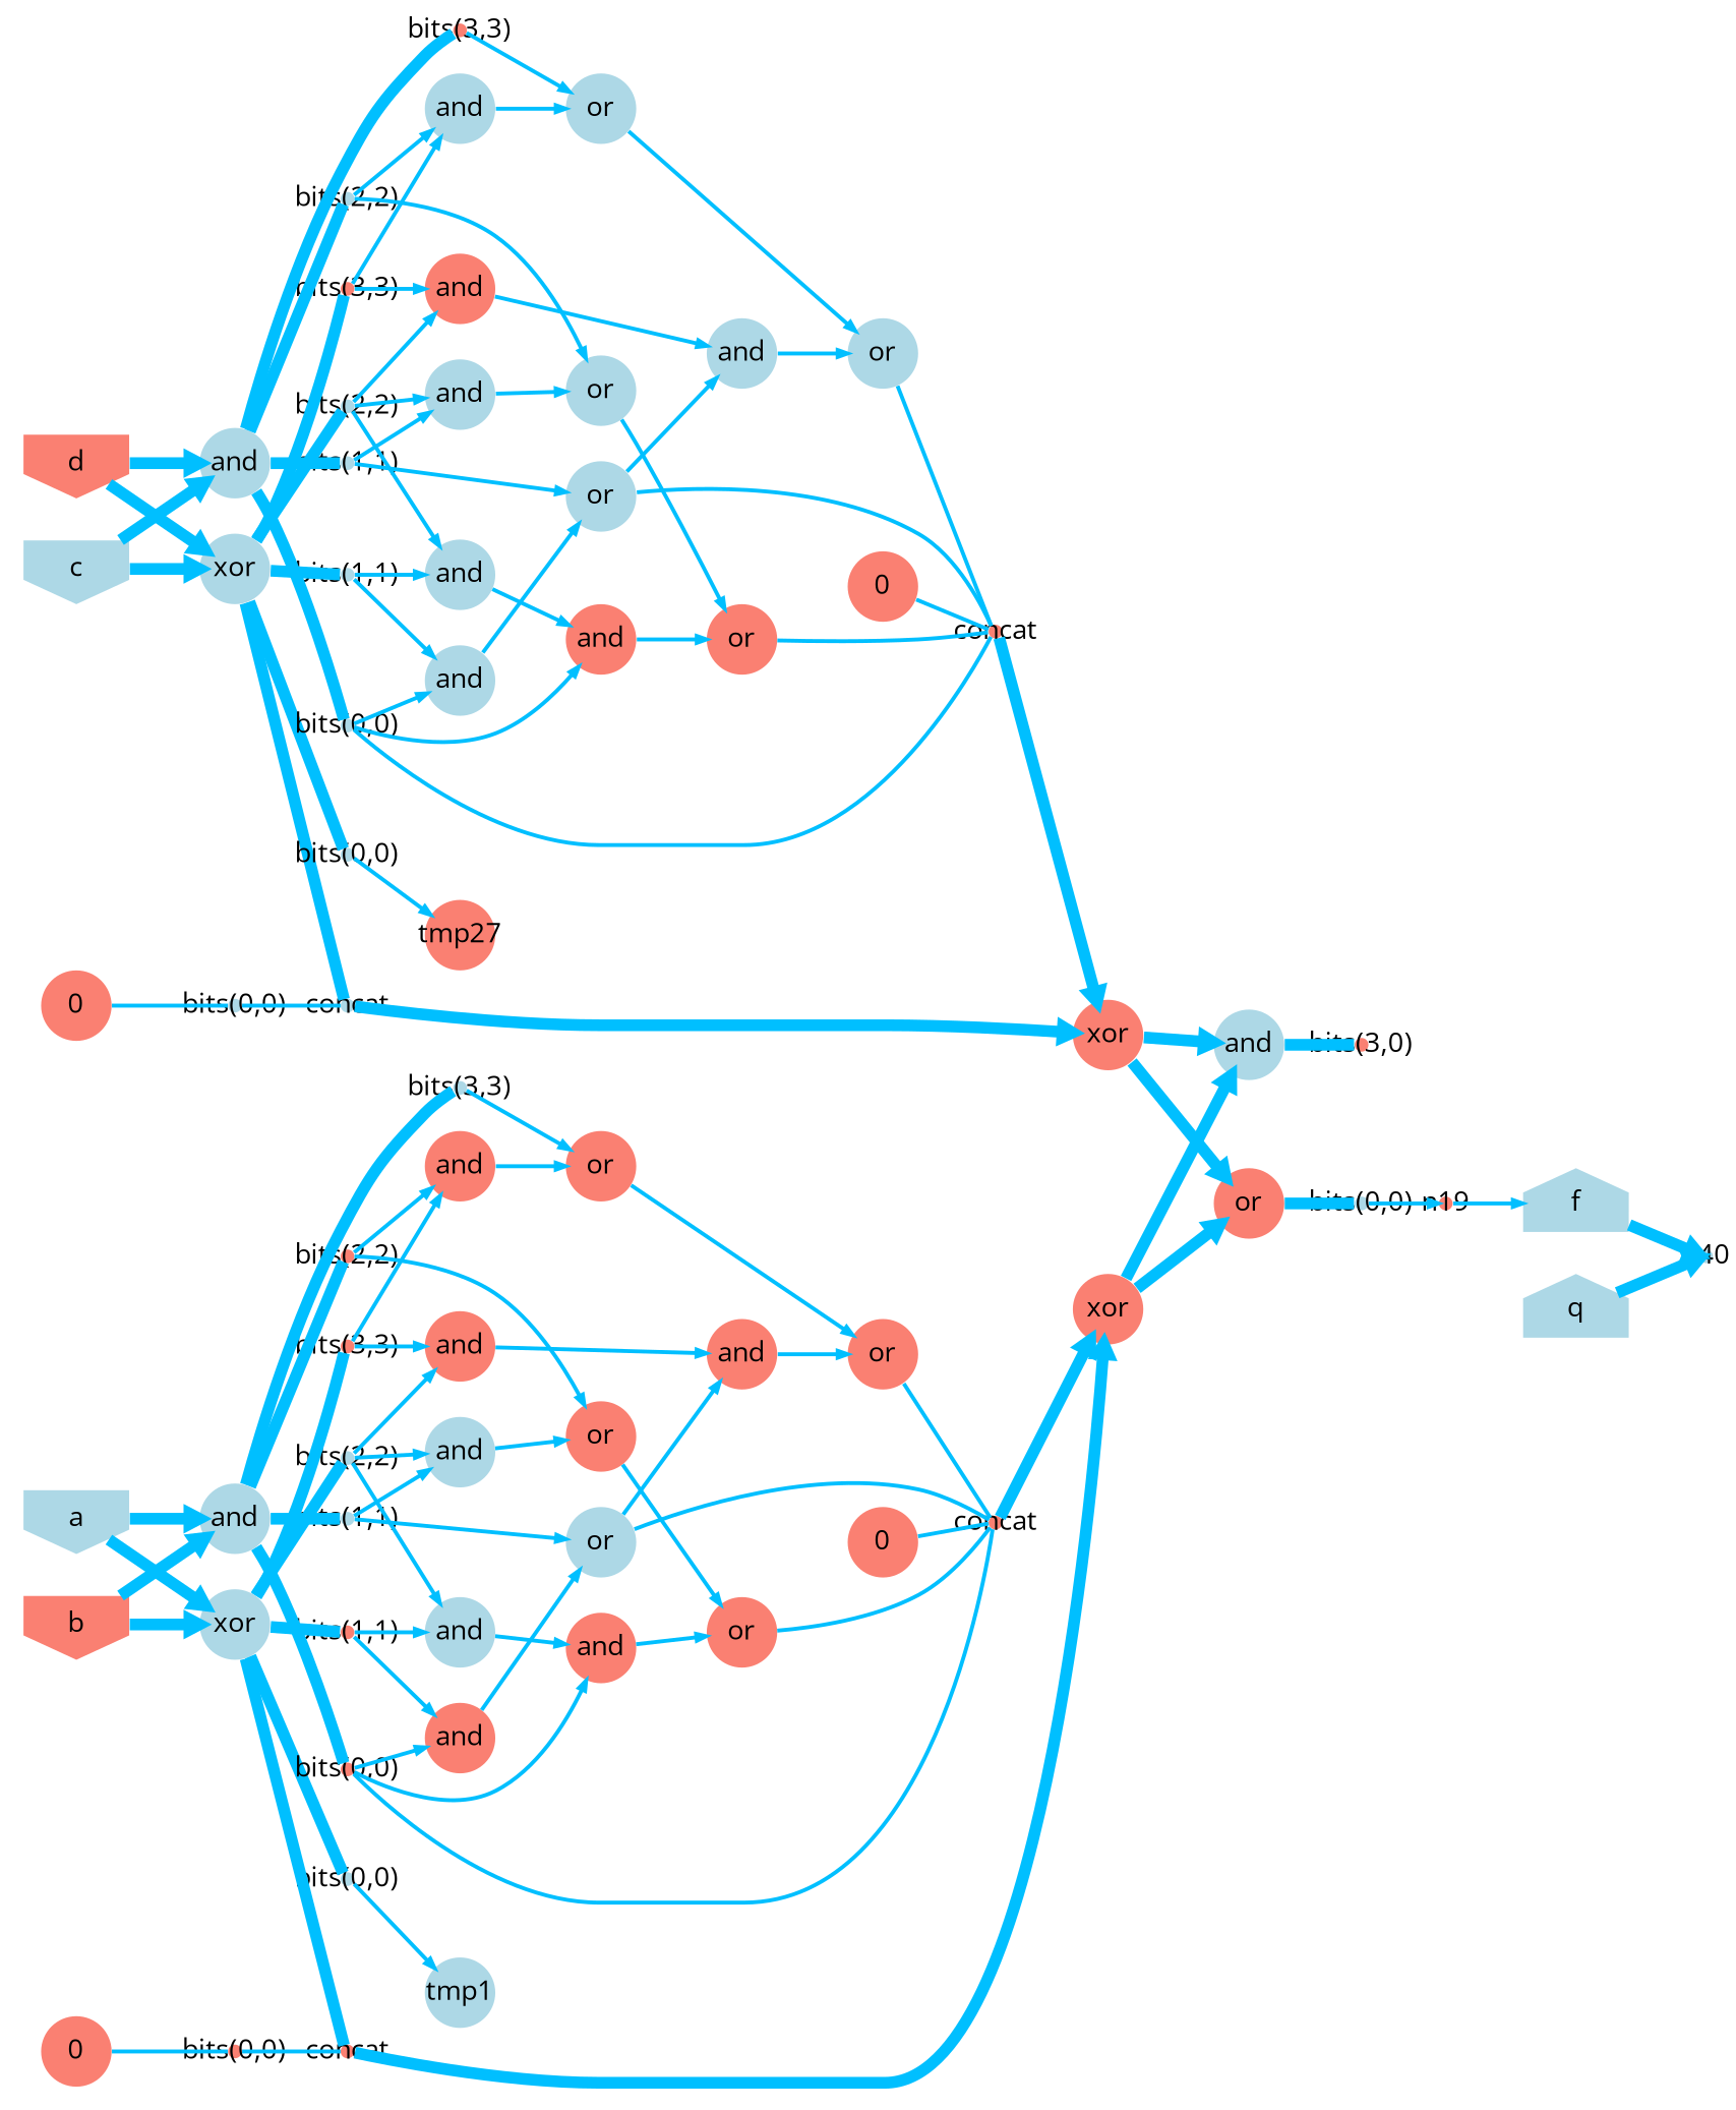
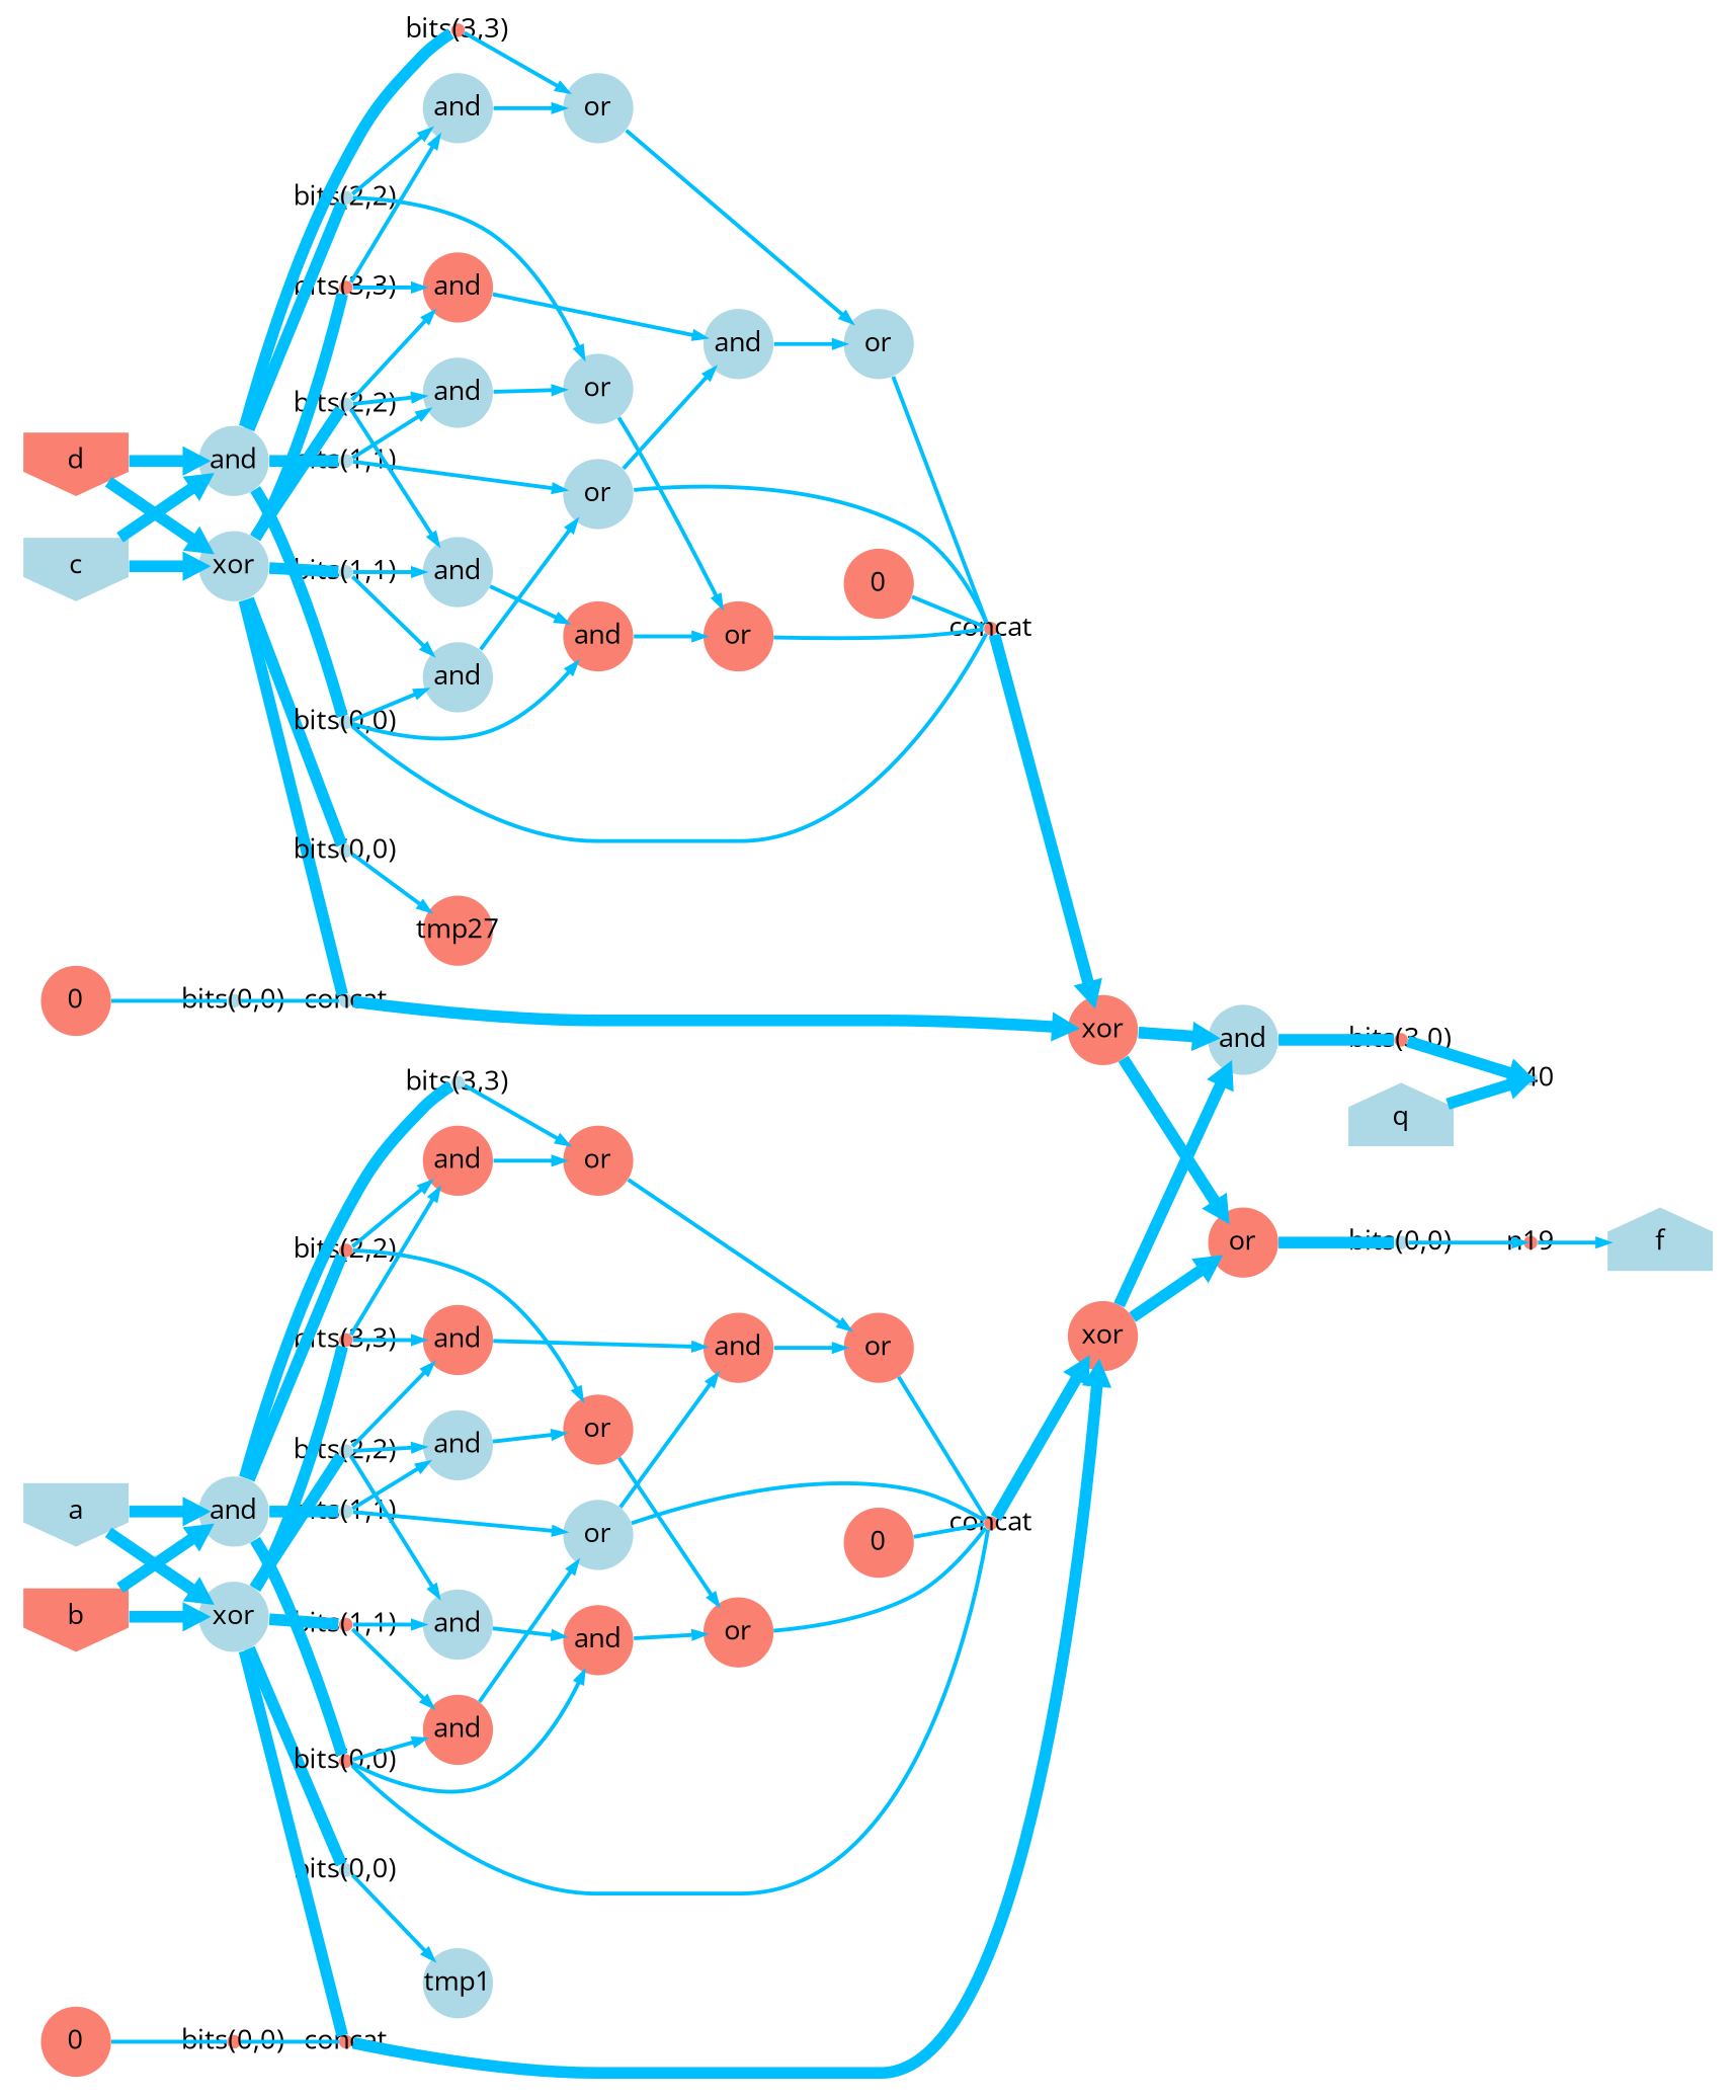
  digraph {
    fontname="Open Sans"
    rankdir=LR
    splines=spline
    node [fillcolor=lightblue fixedsize=true fontcolor=black fontname="Open Sans" penwidth=0 shape=circle style=filled]
    edge [arrowhead=normal arrowsize=.5 color=deepskyblue fontname="Open Sans" labelfloat=false penwidth=2 style=solid]
    n0 [fillcolor=salmon height=.1 label="bits(2,2)" width=.1]
    n15 [fillcolor=salmon label=or]
    n17 [fillcolor=salmon label=and]
    n24 [fillcolor=salmon label=or]
    n20 [fillcolor=salmon label=or]
    n1 [label=and]
    n6 [label=or]
    n37 [fillcolor=salmon label=or]
    n2 [height=.1 label="bits(1,1)" width=.1]
    n31 [label=and]
    n33 [label=and]
    n4 [label=or]
    n36 [fillcolor=salmon label=and]
    n3 [fillcolor=salmon label=and]
    n53 [fillcolor=salmon height=.1 label=concat width=.1]
    n7 [label=and]
    n9 [fillcolor=salmon height=.1 label=concat width=.1]
    n23 [label=or]
    n32 [fillcolor=salmon label=xor]
    n5 [height=.1 label="bits(0,0)" width=.1]
    n63 [label=tmp1]
    n8 [height=.1 label="bits(0,0)" width=.1]
    n35 [height=.1 label=concat width=.1]
    n48 [label=and]
    n50 [fillcolor=salmon label=or]
    n10 [fillcolor=salmon height=.1 label="bits(1,1)" width=.1]
    n39 [label=and]
    n49 [fillcolor=salmon label=and]
    n57 [label=or]
    n11 [height=.1 label="bits(3,3)" width=.1]
    n21 [fillcolor=salmon label=or]
    n12 [label=and]
    n34 [label=or]
    n13 [fillcolor=salmon height=.1 label="bits(3,0)" width=.1]
    n40 [height=.1 width=.1]
    n14 [fillcolor=salmon label=and]
    n16 [height=.1 label="bits(1,1)" width=.1]
    n18 [fillcolor=salmon height=.1 label=concat width=.1]
    n38 [fillcolor=salmon label=xor]
    n19 [fillcolor=salmon height=.1 width=.1]
    n67 [label=f shape=house]
    n22 [label=xor]
    n26 [height=.1 label="bits(0,0)" width=.1]
    n27 [height=.1 label="bits(2,2)" width=.1]
    n29 [fillcolor=salmon height=.1 label="bits(3,3)" width=.1]
    n66 [fillcolor=salmon label=tmp27]
    n43 [fillcolor=salmon label=and]
    n25 [height=.1 label="bits(1,1)" width=.1]
    n41 [label=and]
    n28 [fillcolor=salmon label=and]
    n30 [height=.1 label="bits(0,0)" width=.1]
    n60 [label=q shape=house]
    n42 [label=and]
    n47 [height=.1 label="bits(2,2)" width=.1]
    n51 [height=.1 label="bits(0,0)" width=.1]
    n56 [fillcolor=salmon height=.1 label="bits(3,3)" width=.1]
    n44 [height=.1 label="bits(2,2)" width=.1]
    n45 [label=xor]
    n55 [fillcolor=salmon height=.1 label="bits(3,3)" width=.1]
    n46 [fillcolor=salmon height=.1 label="bits(0,0)" width=.1]
    n52 [label=and]
    n54 [fillcolor=salmon height=.1 label="bits(0,0)" width=.1]
    n58 [fillcolor=salmon label=0]
    n59 [fillcolor=salmon label=b shape=invhouse]
    n61 [label=c shape=invhouse]
    n62 [fillcolor=salmon label=0]
    n64 [fillcolor=salmon label=d shape=invhouse]
    n65 [label=a shape=invhouse]
    n68 [fillcolor=salmon label=0]
    n69 [fillcolor=salmon label=0]
    n0 -> n15
    n0 -> n17 [style=bold]
    n15 -> n24 [style=bold]
    n17 -> n20 [style=bold]
    n24 -> n53 [arrowhead=none]
    n20 -> n21
    n1 -> n6 [style=bold]
    n6 -> n37
    n37 -> n9 [arrowhead=none]
    n2 -> n31 [style=bold]
    n2 -> n33 [style=bold]
    n31 -> n4 [style=bold]
    n33 -> n36
    n4 -> n7
    n4 -> n9 [arrowhead=none]
    n36 -> n37 [style=bold]
    n3 -> n24
    n53 -> n38 [penwidth=6 style=bold]
    n7 -> n23 [style=bold]
    n9 -> n32 [penwidth=6]
    n23 -> n9 [arrowhead=none]
    n32 -> n48 [penwidth=6]
    n32 -> n50 [penwidth=6 style=bold]
    n5 -> n63 [style=bold]
    n8 -> n35 [arrowhead=none style=bold]
    n35 -> n32 [penwidth=6]
    n48 -> n13 [arrowhead=none penwidth=6]
    n50 -> n30 [arrowhead=none penwidth=6 style=bold]
    n10 -> n39
    n10 -> n49
    n39 -> n3
    n49 -> n57 [style=bold]
    n57 -> n53 [arrowhead=none style=bold]
    n57 -> n14
    n11 -> n20
    n21 -> n53 [arrowhead=none]
    n12 -> n34
    n34 -> n23
-   n67 -> n40 [penwidth=6]
+   n13 -> n40 [penwidth=6]
    n14 -> n21
    n16 -> n1
    n16 -> n4 [style=bold]
    n18 -> n38 [penwidth=6 style=bold]
    n38 -> n48 [penwidth=6]
    n38 -> n50 [penwidth=6]
    n19 -> n67 [style=bold]
    n22 -> n2 [arrowhead=none penwidth=6 style=bold]
    n22 -> n35 [arrowhead=none penwidth=6 style=bold]
    n22 -> n26 [arrowhead=none penwidth=6 style=bold]
    n22 -> n27 [arrowhead=none penwidth=6]
    n22 -> n29 [arrowhead=none penwidth=6]
    n26 -> n66
    n27 -> n1
    n27 -> n33
    n27 -> n43 [style=bold]
    n29 -> n12
    n29 -> n43
    n43 -> n7
    n25 -> n57
    n25 -> n41 [style=bold]
    n41 -> n15 [style=bold]
    n28 -> n14
    n30 -> n19
    n60 -> n40 [penwidth=6 style=bold]
    n42 -> n16 [arrowhead=none penwidth=6 style=bold]
    n42 -> n47 [arrowhead=none penwidth=6]
    n42 -> n51 [arrowhead=none penwidth=6 style=bold]
    n42 -> n56 [arrowhead=none penwidth=6 style=bold]
    n47 -> n6 [style=bold]
    n47 -> n12 [style=bold]
    n51 -> n31 [style=bold]
    n51 -> n36 [style=bold]
    n51 -> n9 [arrowhead=none]
    n56 -> n34 [style=bold]
    n44 -> n39 [style=bold]
    n44 -> n41
    n44 -> n28 [style=bold]
    n45 -> n5 [arrowhead=none penwidth=6]
    n45 -> n10 [arrowhead=none penwidth=6 style=bold]
    n45 -> n18 [arrowhead=none penwidth=6 style=bold]
    n45 -> n44 [arrowhead=none penwidth=6]
    n45 -> n55 [arrowhead=none penwidth=6]
    n55 -> n17 [style=bold]
    n55 -> n28
    n46 -> n18 [arrowhead=none]
    n52 -> n0 [arrowhead=none penwidth=6 style=bold]
    n52 -> n11 [arrowhead=none penwidth=6 style=bold]
    n52 -> n25 [arrowhead=none penwidth=6 style=bold]
    n52 -> n54 [arrowhead=none penwidth=6 style=bold]
    n54 -> n3
    n54 -> n53 [arrowhead=none]
    n54 -> n49
    n58 -> n8 [arrowhead=none]
    n59 -> n45 [penwidth=6 style=bold]
    n59 -> n52 [penwidth=6 style=bold]
    n61 -> n22 [penwidth=6 style=bold]
    n61 -> n42 [penwidth=6]
    n62 -> n46 [arrowhead=none]
    n64 -> n22 [penwidth=6 style=bold]
    n64 -> n42 [penwidth=6]
    n65 -> n45 [penwidth=6]
    n65 -> n52 [penwidth=6]
    n68 -> n9 [arrowhead=none style=bold]
    n69 -> n53 [arrowhead=none style=bold]
  }
